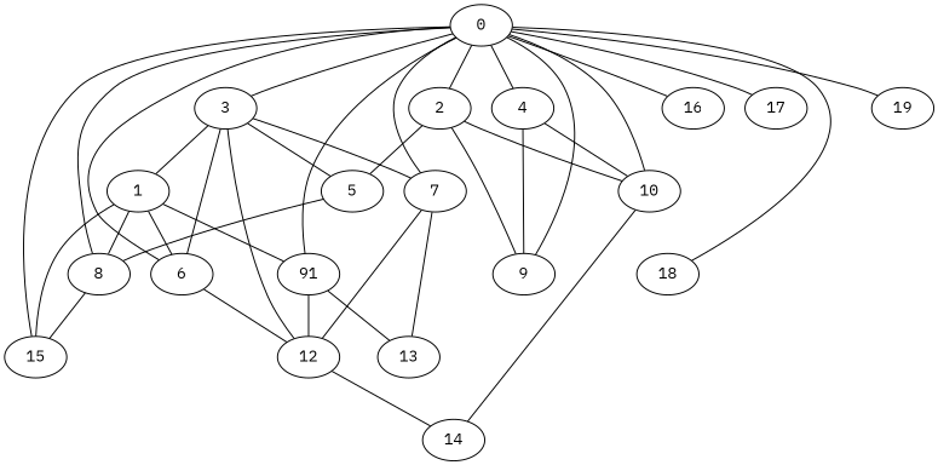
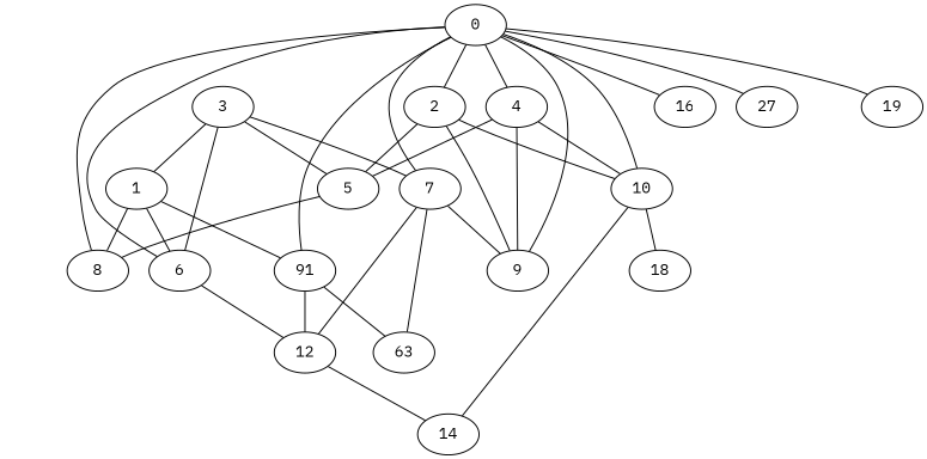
  graph {
    fontname="IBM Plex Mono"
    node [fontname="IBM Plex Mono"]
    edge [fontname="IBM Plex Mono"]
    8
-   15
    0
    3
    9
    10
    2
    4
    6
    7
    n11 [label=91]
    16
-   17
+   17 [label=27]
    18
    19
    1
    5
    12
    14
-   13
-   8 -- 15
+   13 [label=63]
    0 -- 8
-   0 -- 15
-   0 -- 3
    0 -- 9
    0 -- 10
    0 -- 2
    0 -- 4
    0 -- 6
    0 -- 7
    0 -- n11
    0 -- 16
    0 -- 17
-   0 -- 18
+   10 -- 18
    0 -- 19
    3 -- 6
    3 -- 7
    3 -- 1
    3 -- 5
-   3 -- 12
    10 -- 14
    2 -- 9
    2 -- 10
    2 -- 5
    4 -- 9
    4 -- 10
+   4 -- 5
    6 -- 12
+   7 -- 9
    7 -- 12
    7 -- 13
    n11 -- 12
    n11 -- 13
    1 -- 8
-   1 -- 15
    1 -- 6
    1 -- n11
    5 -- 8
    12 -- 14
  }
